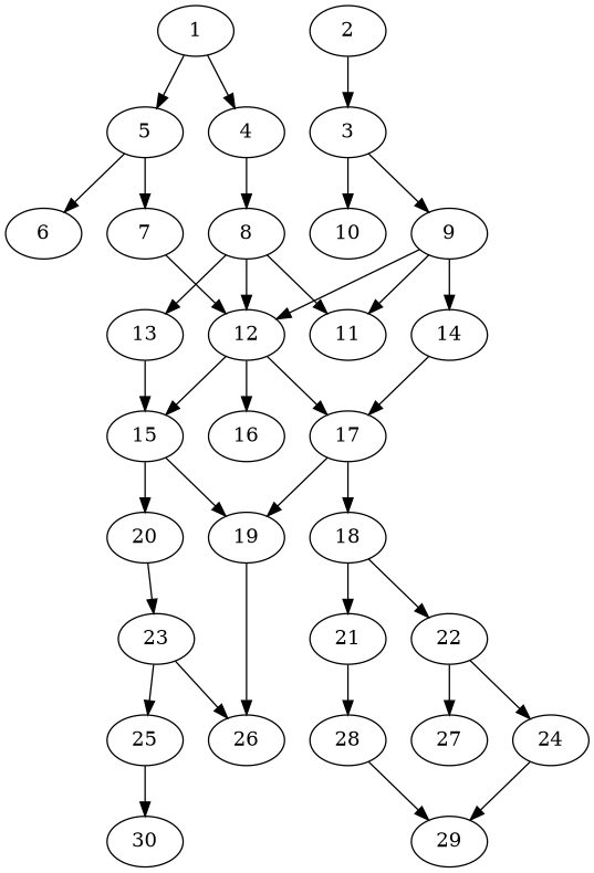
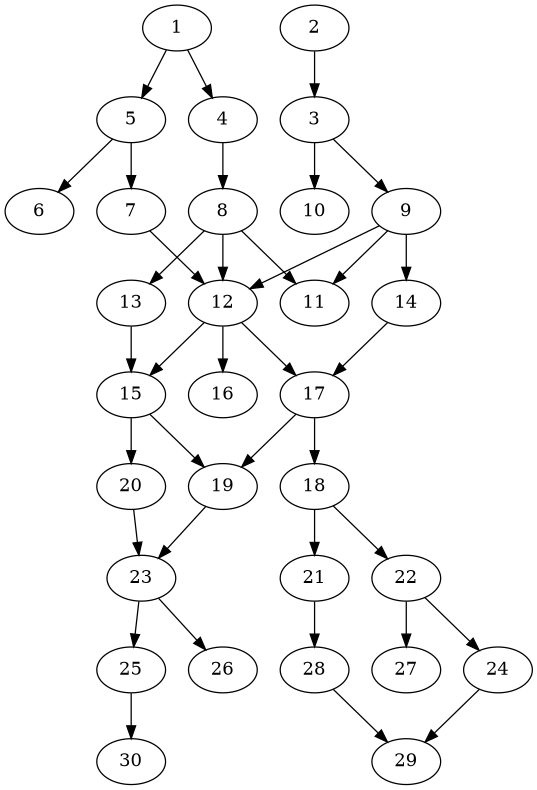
  digraph {
    fontname="DejaVu Serif"
    node [alpha=0.12 compute_size=28991029248 fontname="DejaVu Serif" result_size=0]
    edge [fontname="DejaVu Serif"]
    1 [alpha=0.07 compute_size=231928233984 ram=9957008 result_size=13312 trans_size=830006]
    4 [alpha=0.14 compute_size=87460548726 ram=16670000 result_size=29696 trans_size=180529]
    5 [alpha=0.11 compute_size=123813257028 ram=20029664 result_size=1024 trans_size=571123]
    8 [alpha=0.17 compute_size=134217728000 ram=22998080 result_size=1024 trans_size=810057]
    6 [alpha=0.13 compute_size=115143868416 ram=28454960 trans_size=340980]
    7 [alpha=0.05 ram=30564848 result_size=29696 trans_size=51055]
    12 [alpha=0.19 ram=31928672 result_size=29696 trans_size=627580]
    11 [alpha=0.15 compute_size=16793907200 ram=37244576 trans_size=591135]
    13 [alpha=0.07 compute_size=18730057728 ram=46292384 result_size=91136 trans_size=109494]
    9 [alpha=0.06 compute_size=320949977088 ram=49474640 result_size=91136 trans_size=444846]
    14 [alpha=0.16 compute_size=513826553469 ram=6421520 result_size=1024 trans_size=767155]
    2 [alpha=0.14 compute_size=155914076160 ram=5781584 result_size=74752 trans_size=224997]
    3 [alpha=0.03 compute_size=3511664640 ram=48254960 result_size=29696 trans_size=218955]
    10 [alpha=0.13 compute_size=9852289024 ram=40171808 trans_size=191046]
    15 [alpha=0.11 compute_size=368293445632 ram=25738400 result_size=9216 trans_size=233725]
    16 [alpha=0.18 compute_size=124210713141 ram=48528992 trans_size=380589]
    17 [alpha=0.07 compute_size=488895073556 ram=19186976 result_size=54272 trans_size=604466]
    19 [ram=17542784 result_size=29696 trans_size=826905]
    20 [alpha=0.05 compute_size=210953301633 ram=44445440 result_size=1024 trans_size=735890]
    18 [alpha=0.15 compute_size=8589934592 ram=36780464 result_size=70656 trans_size=40441]
    23 [compute_size=68719476736 ram=51365936 result_size=74752 trans_size=654977]
    21 [alpha=0.18 compute_size=782757789696 ram=52373360 result_size=54272 trans_size=409872]
    22 [alpha=0.01 compute_size=8589934592 ram=50979440 result_size=70656 trans_size=445454]
    25 [compute_size=751987851264 ram=41381984 result_size=91136 trans_size=17008]
    26 [alpha=0.19 compute_size=549755813888 ram=48362672 trans_size=782244]
    28 [compute_size=12869836800 ram=51747680 result_size=1024 trans_size=663928]
    24 [alpha=0.08 compute_size=134217728000 ram=3516464 result_size=1024 trans_size=925113]
    27 [compute_size=1810612224 ram=13025216 trans_size=121834]
    29 [alpha=0.06 compute_size=8589934592 ram=32269232 trans_size=345072]
    30 [alpha=0.14 compute_size=10290432000 ram=46449200 trans_size=819712]
    1 -> 4
    1 -> 5
    4 -> 8
    5 -> 6
    5 -> 7
    8 -> 12
    8 -> 11
    8 -> 13
    7 -> 12
    12 -> 15
    12 -> 16
    12 -> 17
    13 -> 15
    9 -> 12
    9 -> 11
    9 -> 14
    14 -> 17
    2 -> 3
    3 -> 9
    3 -> 10
    15 -> 19
    15 -> 20
    17 -> 19
    17 -> 18
-   19 -> 26
+   19 -> 23
    20 -> 23
    18 -> 21
    18 -> 22
    23 -> 25
    23 -> 26
    21 -> 28
    22 -> 24
    22 -> 27
    25 -> 30
    28 -> 29
    24 -> 29
  }
